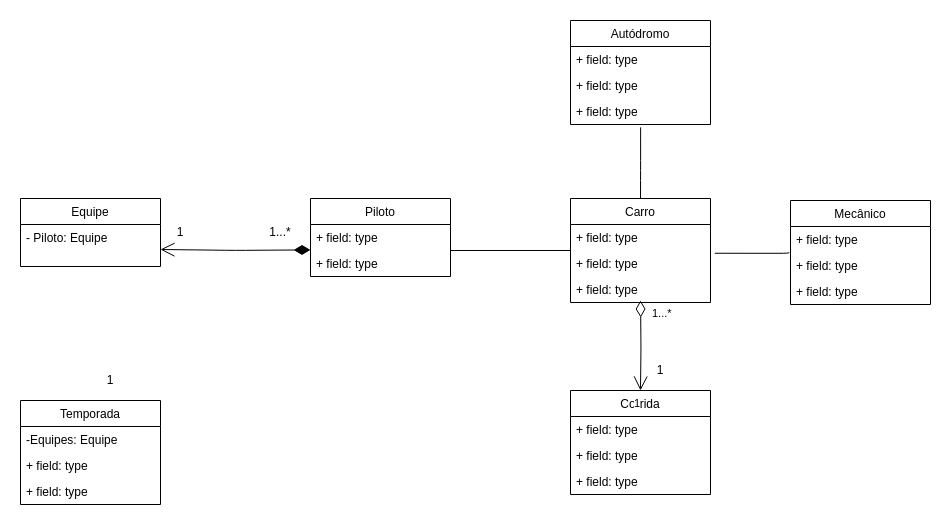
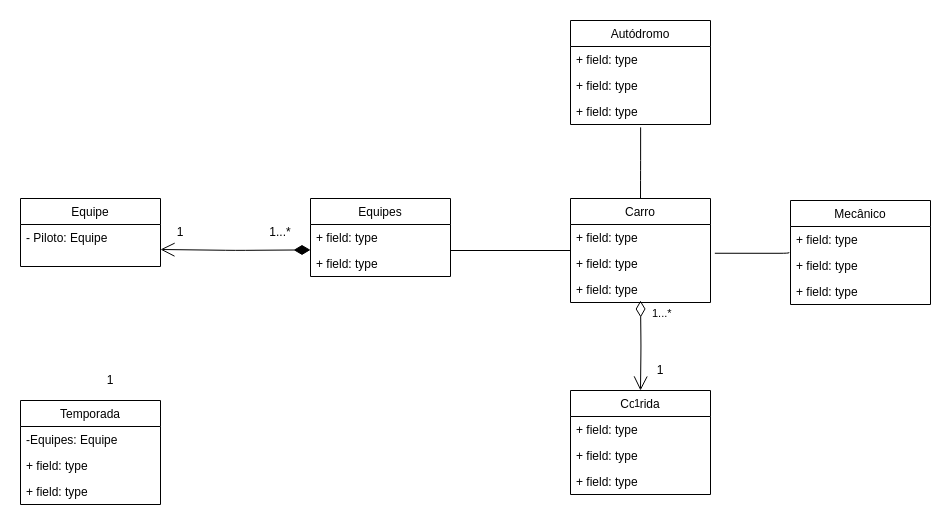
  <mxCell id="0" />
  <mxCell id="1" parent="0" />
  <mxCell id="2" value="Autódromo" style="swimlane;fontStyle=0;childLayout=stackLayout;horizontal=1;startSize=26;fillColor=none;horizontalStack=0;resizeParent=1;resizeParentMax=0;resizeLast=0;collapsible=1;marginBottom=0;" vertex="1" parent="1"><mxGeometry x="570" y="20" width="140" height="104" as="geometry"><mxRectangle x="50" y="90" width="90" height="26" as="alternateBounds" /></mxGeometry></mxCell>
  <mxCell id="3" value="+ field: type" style="text;strokeColor=none;fillColor=none;align=left;verticalAlign=top;spacingLeft=4;spacingRight=4;overflow=hidden;rotatable=0;points=[[0,0.5],[1,0.5]];portConstraint=eastwest;" vertex="1" parent="2"><mxGeometry y="26" width="140" height="26" as="geometry" /></mxCell>
  <mxCell id="4" value="+ field: type" style="text;strokeColor=none;fillColor=none;align=left;verticalAlign=top;spacingLeft=4;spacingRight=4;overflow=hidden;rotatable=0;points=[[0,0.5],[1,0.5]];portConstraint=eastwest;" vertex="1" parent="2"><mxGeometry y="52" width="140" height="26" as="geometry" /></mxCell>
  <mxCell id="5" value="+ field: type" style="text;strokeColor=none;fillColor=none;align=left;verticalAlign=top;spacingLeft=4;spacingRight=4;overflow=hidden;rotatable=0;points=[[0,0.5],[1,0.5]];portConstraint=eastwest;" vertex="1" parent="2"><mxGeometry y="78" width="140" height="26" as="geometry" /></mxCell>
  <mxCell id="6" value="Temporada" style="swimlane;fontStyle=0;childLayout=stackLayout;horizontal=1;startSize=26;fillColor=none;horizontalStack=0;resizeParent=1;resizeParentMax=0;resizeLast=0;collapsible=1;marginBottom=0;" vertex="1" parent="1"><mxGeometry x="20" y="400" width="140" height="104" as="geometry" /></mxCell>
  <mxCell id="7" value="-Equipes: Equipe" style="text;strokeColor=none;fillColor=none;align=left;verticalAlign=top;spacingLeft=4;spacingRight=4;overflow=hidden;rotatable=0;points=[[0,0.5],[1,0.5]];portConstraint=eastwest;" vertex="1" parent="6"><mxGeometry y="26" width="140" height="26" as="geometry" /></mxCell>
  <mxCell id="8" value="+ field: type" style="text;strokeColor=none;fillColor=none;align=left;verticalAlign=top;spacingLeft=4;spacingRight=4;overflow=hidden;rotatable=0;points=[[0,0.5],[1,0.5]];portConstraint=eastwest;" vertex="1" parent="6"><mxGeometry y="52" width="140" height="26" as="geometry" /></mxCell>
  <mxCell id="9" value="+ field: type" style="text;strokeColor=none;fillColor=none;align=left;verticalAlign=top;spacingLeft=4;spacingRight=4;overflow=hidden;rotatable=0;points=[[0,0.5],[1,0.5]];portConstraint=eastwest;" vertex="1" parent="6"><mxGeometry y="78" width="140" height="26" as="geometry" /></mxCell>
  <mxCell id="10" value="Corrida" style="swimlane;fontStyle=0;childLayout=stackLayout;horizontal=1;startSize=26;fillColor=none;horizontalStack=0;resizeParent=1;resizeParentMax=0;resizeLast=0;collapsible=1;marginBottom=0;" vertex="1" parent="1"><mxGeometry x="570" y="390" width="140" height="104" as="geometry" /></mxCell>
  <mxCell id="11" value="+ field: type" style="text;strokeColor=none;fillColor=none;align=left;verticalAlign=top;spacingLeft=4;spacingRight=4;overflow=hidden;rotatable=0;points=[[0,0.5],[1,0.5]];portConstraint=eastwest;" vertex="1" parent="10"><mxGeometry y="26" width="140" height="26" as="geometry" /></mxCell>
  <mxCell id="12" value="+ field: type" style="text;strokeColor=none;fillColor=none;align=left;verticalAlign=top;spacingLeft=4;spacingRight=4;overflow=hidden;rotatable=0;points=[[0,0.5],[1,0.5]];portConstraint=eastwest;" vertex="1" parent="10"><mxGeometry y="52" width="140" height="26" as="geometry" /></mxCell>
  <mxCell id="13" value="+ field: type" style="text;strokeColor=none;fillColor=none;align=left;verticalAlign=top;spacingLeft=4;spacingRight=4;overflow=hidden;rotatable=0;points=[[0,0.5],[1,0.5]];portConstraint=eastwest;" vertex="1" parent="10"><mxGeometry y="78" width="140" height="26" as="geometry" /></mxCell>
  <mxCell id="14" value="Equipe" style="swimlane;fontStyle=0;childLayout=stackLayout;horizontal=1;startSize=26;fillColor=none;horizontalStack=0;resizeParent=1;resizeParentMax=0;resizeLast=0;collapsible=1;marginBottom=0;" vertex="1" parent="1"><mxGeometry x="20" y="198" width="140" height="68" as="geometry" /></mxCell>
  <mxCell id="15" value="- Piloto: Equipe" style="text;strokeColor=none;fillColor=none;align=left;verticalAlign=top;spacingLeft=4;spacingRight=4;overflow=hidden;rotatable=0;points=[[0,0.5],[1,0.5]];portConstraint=eastwest;" vertex="1" parent="14"><mxGeometry y="26" width="140" height="42" as="geometry" /></mxCell>
  <mxCell id="16" value="Carro" style="swimlane;fontStyle=0;childLayout=stackLayout;horizontal=1;startSize=26;fillColor=none;horizontalStack=0;resizeParent=1;resizeParentMax=0;resizeLast=0;collapsible=1;marginBottom=0;" vertex="1" parent="1"><mxGeometry x="570" y="198" width="140" height="104" as="geometry" /></mxCell>
  <mxCell id="17" value="+ field: type" style="text;strokeColor=none;fillColor=none;align=left;verticalAlign=top;spacingLeft=4;spacingRight=4;overflow=hidden;rotatable=0;points=[[0,0.5],[1,0.5]];portConstraint=eastwest;" vertex="1" parent="16"><mxGeometry y="26" width="140" height="26" as="geometry" /></mxCell>
  <mxCell id="18" value="+ field: type" style="text;strokeColor=none;fillColor=none;align=left;verticalAlign=top;spacingLeft=4;spacingRight=4;overflow=hidden;rotatable=0;points=[[0,0.5],[1,0.5]];portConstraint=eastwest;" vertex="1" parent="16"><mxGeometry y="52" width="140" height="26" as="geometry" /></mxCell>
  <mxCell id="19" value="+ field: type" style="text;strokeColor=none;fillColor=none;align=left;verticalAlign=top;spacingLeft=4;spacingRight=4;overflow=hidden;rotatable=0;points=[[0,0.5],[1,0.5]];portConstraint=eastwest;" vertex="1" parent="16"><mxGeometry y="78" width="140" height="26" as="geometry" /></mxCell>
  <mxCell id="20" value="Mecânico" style="swimlane;fontStyle=0;childLayout=stackLayout;horizontal=1;startSize=26;fillColor=none;horizontalStack=0;resizeParent=1;resizeParentMax=0;resizeLast=0;collapsible=1;marginBottom=0;" vertex="1" parent="1"><mxGeometry x="790" y="200" width="140" height="104" as="geometry" /></mxCell>
  <mxCell id="21" value="+ field: type" style="text;strokeColor=none;fillColor=none;align=left;verticalAlign=top;spacingLeft=4;spacingRight=4;overflow=hidden;rotatable=0;points=[[0,0.5],[1,0.5]];portConstraint=eastwest;" vertex="1" parent="20"><mxGeometry y="26" width="140" height="26" as="geometry" /></mxCell>
  <mxCell id="22" value="+ field: type" style="text;strokeColor=none;fillColor=none;align=left;verticalAlign=top;spacingLeft=4;spacingRight=4;overflow=hidden;rotatable=0;points=[[0,0.5],[1,0.5]];portConstraint=eastwest;" vertex="1" parent="20"><mxGeometry y="52" width="140" height="26" as="geometry" /></mxCell>
  <mxCell id="23" value="+ field: type" style="text;strokeColor=none;fillColor=none;align=left;verticalAlign=top;spacingLeft=4;spacingRight=4;overflow=hidden;rotatable=0;points=[[0,0.5],[1,0.5]];portConstraint=eastwest;" vertex="1" parent="20"><mxGeometry y="78" width="140" height="26" as="geometry" /></mxCell>
- <mxCell id="24" value="Piloto" style="swimlane;fontStyle=0;childLayout=stackLayout;horizontal=1;startSize=26;fillColor=none;horizontalStack=0;resizeParent=1;resizeParentMax=0;resizeLast=0;collapsible=1;marginBottom=0;" vertex="1" parent="1"><mxGeometry x="310" y="198" width="140" height="78" as="geometry" /></mxCell>
+ <mxCell id="24" value="Equipes" style="swimlane;fontStyle=0;childLayout=stackLayout;horizontal=1;startSize=26;fillColor=none;horizontalStack=0;resizeParent=1;resizeParentMax=0;resizeLast=0;collapsible=1;marginBottom=0;" vertex="1" parent="1"><mxGeometry x="310" y="198" width="140" height="78" as="geometry" /></mxCell>
  <mxCell id="25" value="+ field: type" style="text;strokeColor=none;fillColor=none;align=left;verticalAlign=top;spacingLeft=4;spacingRight=4;overflow=hidden;rotatable=0;points=[[0,0.5],[1,0.5]];portConstraint=eastwest;" vertex="1" parent="24"><mxGeometry y="26" width="140" height="26" as="geometry" /></mxCell>
  <mxCell id="26" value="+ field: type" style="text;strokeColor=none;fillColor=none;align=left;verticalAlign=top;spacingLeft=4;spacingRight=4;overflow=hidden;rotatable=0;points=[[0,0.5],[1,0.5]];portConstraint=eastwest;" vertex="1" parent="24"><mxGeometry y="52" width="140" height="26" as="geometry" /></mxCell>
  <mxCell id="27" value="&lt;div&gt;&lt;br&gt;&lt;/div&gt;&lt;div&gt;&lt;br&gt;&lt;/div&gt;" style="endArrow=open;html=1;endSize=12;startArrow=diamondThin;startSize=14;startFill=1;edgeStyle=orthogonalEdgeStyle;align=left;verticalAlign=bottom;entryX=1;entryY=0.75;entryDx=0;entryDy=0;" edge="1" parent="1" target="14"><mxGeometry x="-0.466" y="-69" relative="1" as="geometry"><mxPoint x="310" y="249.41" as="sourcePoint" /><mxPoint x="210" y="249.41" as="targetPoint" /><mxPoint as="offset" /></mxGeometry></mxCell>
  <mxCell id="28" value="" style="endArrow=none;html=1;edgeStyle=orthogonalEdgeStyle;" edge="1" parent="1"><mxGeometry relative="1" as="geometry"><mxPoint x="450" y="250" as="sourcePoint" /><mxPoint x="570" y="250" as="targetPoint" /><Array as="points"><mxPoint x="450" y="250" /><mxPoint x="570" y="250" /></Array></mxGeometry></mxCell>
  <mxCell id="29" value="" style="endArrow=none;html=1;edgeStyle=orthogonalEdgeStyle;entryX=-0.011;entryY=-0.016;entryDx=0;entryDy=0;entryPerimeter=0;exitX=1.031;exitY=0.106;exitDx=0;exitDy=0;exitPerimeter=0;" edge="1" parent="1" source="18" target="22"><mxGeometry relative="1" as="geometry"><mxPoint x="410" y="160" as="sourcePoint" /><mxPoint x="570" y="160" as="targetPoint" /><Array as="points"><mxPoint x="789" y="253" /></Array></mxGeometry></mxCell>
  <mxCell id="30" value="1" style="text;html=1;strokeColor=none;fillColor=none;align=center;verticalAlign=middle;whiteSpace=wrap;rounded=0;" vertex="1" parent="1"><mxGeometry x="90" y="370" width="40" height="20" as="geometry" /></mxCell>
  <mxCell id="31" value="" style="endArrow=open;html=1;endSize=12;startArrow=diamondThin;startSize=14;startFill=0;edgeStyle=orthogonalEdgeStyle;entryX=0.5;entryY=0;entryDx=0;entryDy=0;" edge="1" parent="1" target="10"><mxGeometry relative="1" as="geometry"><mxPoint x="640" y="300" as="sourcePoint" /><mxPoint x="560" y="230" as="targetPoint" /></mxGeometry></mxCell>
  <mxCell id="32" value="1...*" style="edgeLabel;resizable=0;html=1;align=left;verticalAlign=top;" connectable="0" vertex="1" parent="31"><mxGeometry x="-1" relative="1" as="geometry"><mxPoint x="10" as="offset" /></mxGeometry></mxCell>
  <mxCell id="33" value="1" style="edgeLabel;resizable=0;html=1;align=right;verticalAlign=top;" connectable="0" vertex="1" parent="31"><mxGeometry x="1" relative="1" as="geometry" /></mxCell>
  <mxCell id="34" value="" style="endArrow=none;html=1;edgeStyle=orthogonalEdgeStyle;entryX=0.5;entryY=0;entryDx=0;entryDy=0;exitX=0.501;exitY=1.111;exitDx=0;exitDy=0;exitPerimeter=0;" edge="1" parent="1" source="5" target="16"><mxGeometry relative="1" as="geometry"><mxPoint x="400" y="260" as="sourcePoint" /><mxPoint x="560" y="260" as="targetPoint" /><Array as="points"><mxPoint x="640" y="170" /><mxPoint x="640" y="170" /></Array></mxGeometry></mxCell>
  <mxCell id="35" value="1" style="text;html=1;strokeColor=none;fillColor=none;align=center;verticalAlign=middle;whiteSpace=wrap;rounded=0;" vertex="1" parent="1"><mxGeometry x="160" y="222" width="40" height="20" as="geometry" /></mxCell>
  <mxCell id="36" value="1...*" style="text;html=1;strokeColor=none;fillColor=none;align=center;verticalAlign=middle;whiteSpace=wrap;rounded=0;" vertex="1" parent="1"><mxGeometry x="260" y="222" width="40" height="20" as="geometry" /></mxCell>
  <mxCell id="37" value="&lt;div&gt;1&lt;/div&gt;" style="text;html=1;strokeColor=none;fillColor=none;align=center;verticalAlign=middle;whiteSpace=wrap;rounded=0;" vertex="1" parent="1"><mxGeometry x="640" y="360" width="40" height="20" as="geometry" /></mxCell>
